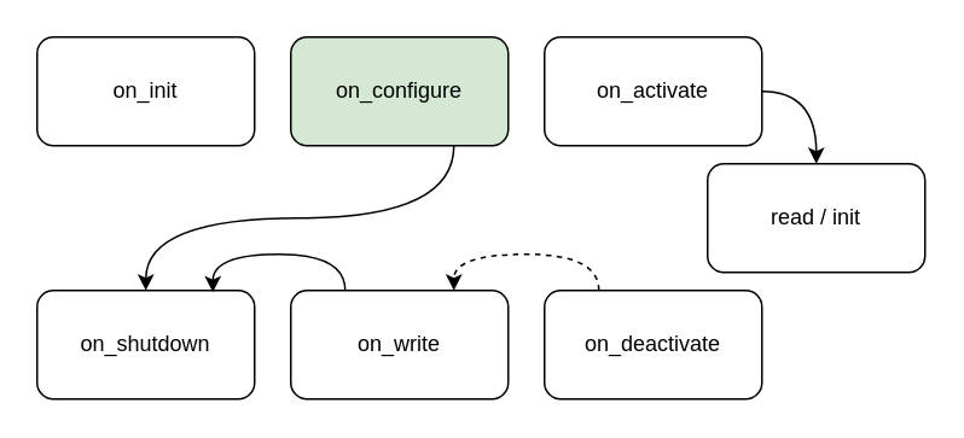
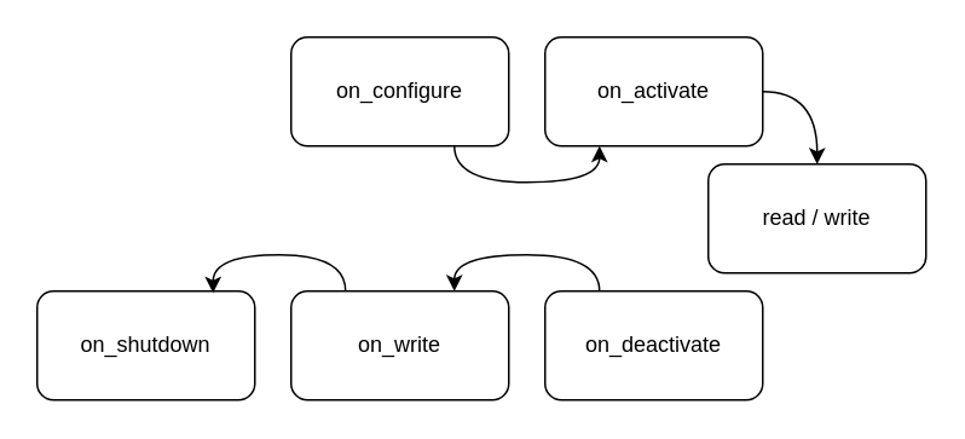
  <mxCell id="0" />
  <mxCell id="1" parent="0" />
- <mxCell id="2" value="on_init" style="rounded=1;whiteSpace=wrap;html=1;" parent="1" vertex="1"><mxGeometry x="20" width="120" height="60" as="geometry" y="20" /></mxCell>
- <mxCell id="3" style="edgeStyle=orthogonalEdgeStyle;rounded=0;orthogonalLoop=1;jettySize=auto;html=1;exitX=0.75;exitY=1;exitDx=0;exitDy=0;curved=1;" parent="1" source="4" target="10" edge="1"><mxGeometry relative="1" as="geometry" /></mxCell>
- <mxCell id="4" value="on_configure" style="rounded=1;whiteSpace=wrap;html=1;fillColor=#d5e8d4;" parent="1" vertex="1"><mxGeometry x="160" width="120" height="60" as="geometry" y="20" /></mxCell>
+ <mxCell id="3" style="edgeStyle=orthogonalEdgeStyle;rounded=0;orthogonalLoop=1;jettySize=auto;html=1;entryX=0.25;entryY=1;entryDx=0;entryDy=0;exitX=0.75;exitY=1;exitDx=0;exitDy=0;curved=1;" parent="1" source="4" target="7" edge="1"><mxGeometry relative="1" as="geometry" /></mxCell>
+ <mxCell id="4" value="on_configure" style="rounded=1;whiteSpace=wrap;html=1;" parent="1" vertex="1"><mxGeometry x="160" width="120" height="60" as="geometry" y="20" /></mxCell>
  <mxCell id="5" value="on_write" style="rounded=1;whiteSpace=wrap;html=1;" parent="1" vertex="1"><mxGeometry x="160" y="160" width="120" height="60" as="geometry" /></mxCell>
  <mxCell id="6" style="edgeStyle=orthogonalEdgeStyle;rounded=0;orthogonalLoop=1;jettySize=auto;html=1;entryX=0.5;entryY=0;entryDx=0;entryDy=0;exitX=1;exitY=0.5;exitDx=0;exitDy=0;curved=1;" parent="1" source="7" target="11" edge="1"><mxGeometry relative="1" as="geometry" /></mxCell>
  <mxCell id="7" value="on_activate" style="rounded=1;whiteSpace=wrap;html=1;" parent="1" vertex="1"><mxGeometry x="300" width="120" height="60" as="geometry" y="20" /></mxCell>
- <mxCell id="8" style="edgeStyle=orthogonalEdgeStyle;rounded=0;orthogonalLoop=1;jettySize=auto;html=1;entryX=0.75;entryY=0;entryDx=0;entryDy=0;exitX=0.25;exitY=0;exitDx=0;exitDy=0;curved=1;dashed=1;" parent="1" source="9" target="5" edge="1"><mxGeometry relative="1" as="geometry" /></mxCell>
+ <mxCell id="8" style="edgeStyle=orthogonalEdgeStyle;rounded=0;orthogonalLoop=1;jettySize=auto;html=1;entryX=0.75;entryY=0;entryDx=0;entryDy=0;exitX=0.25;exitY=0;exitDx=0;exitDy=0;curved=1;" parent="1" source="9" target="5" edge="1"><mxGeometry relative="1" as="geometry" /></mxCell>
  <mxCell id="9" value="on_deactivate" style="rounded=1;whiteSpace=wrap;html=1;" parent="1" vertex="1"><mxGeometry x="300" y="160" width="120" height="60" as="geometry" /></mxCell>
  <mxCell id="10" value="on_shutdown" style="rounded=1;whiteSpace=wrap;html=1;" parent="1" vertex="1"><mxGeometry x="20" y="160" width="120" height="60" as="geometry" /></mxCell>
- <mxCell id="11" value="read / init" style="rounded=1;whiteSpace=wrap;html=1;" parent="1" vertex="1"><mxGeometry x="390" y="90" width="120" height="60" as="geometry" /></mxCell>
+ <mxCell id="11" value="read / write" style="rounded=1;whiteSpace=wrap;html=1;" parent="1" vertex="1"><mxGeometry x="390" y="90" width="120" height="60" as="geometry" /></mxCell>
  <mxCell id="12" style="edgeStyle=orthogonalEdgeStyle;rounded=0;orthogonalLoop=1;jettySize=auto;html=1;entryX=0.808;entryY=0.017;entryDx=0;entryDy=0;entryPerimeter=0;exitX=0.25;exitY=0;exitDx=0;exitDy=0;curved=1;" parent="1" source="5" target="10" edge="1"><mxGeometry relative="1" as="geometry" /></mxCell>
